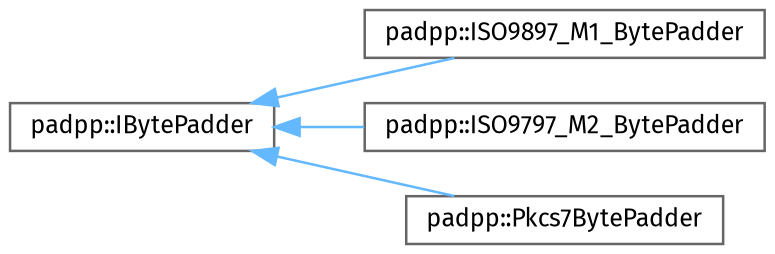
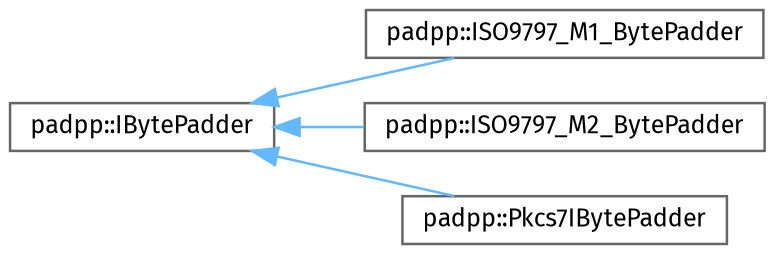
  digraph {
    fontname="Fira Sans"
    rankdir=LR
    node [color=grey40 fillcolor=white fontname="Fira Sans" fontsize=10 shape=box style=filled]
    edge [color=steelblue1 dir=back fontname="Fira Sans" fontsize=10 labelfontname=Helvetica labelfontsize=10 style=solid]
    n1 [height=0.2 label="padpp::IBytePadder" width=0.4]
-   n2 [height=0.2 label="padpp::ISO9897_M1_BytePadder" width=0.4]
+   n2 [height=0.2 label="padpp::ISO9797_M1_BytePadder" width=0.4]
    n3 [height=0.2 label="padpp::ISO9797_M2_BytePadder" width=0.4]
-   n4 [height=0.2 label="padpp::Pkcs7BytePadder" width=0.4]
+   n4 [height=0.2 label="padpp::Pkcs7IBytePadder" width=0.4]
    n1 -> n2
    n1 -> n3
    n1 -> n4
  }
